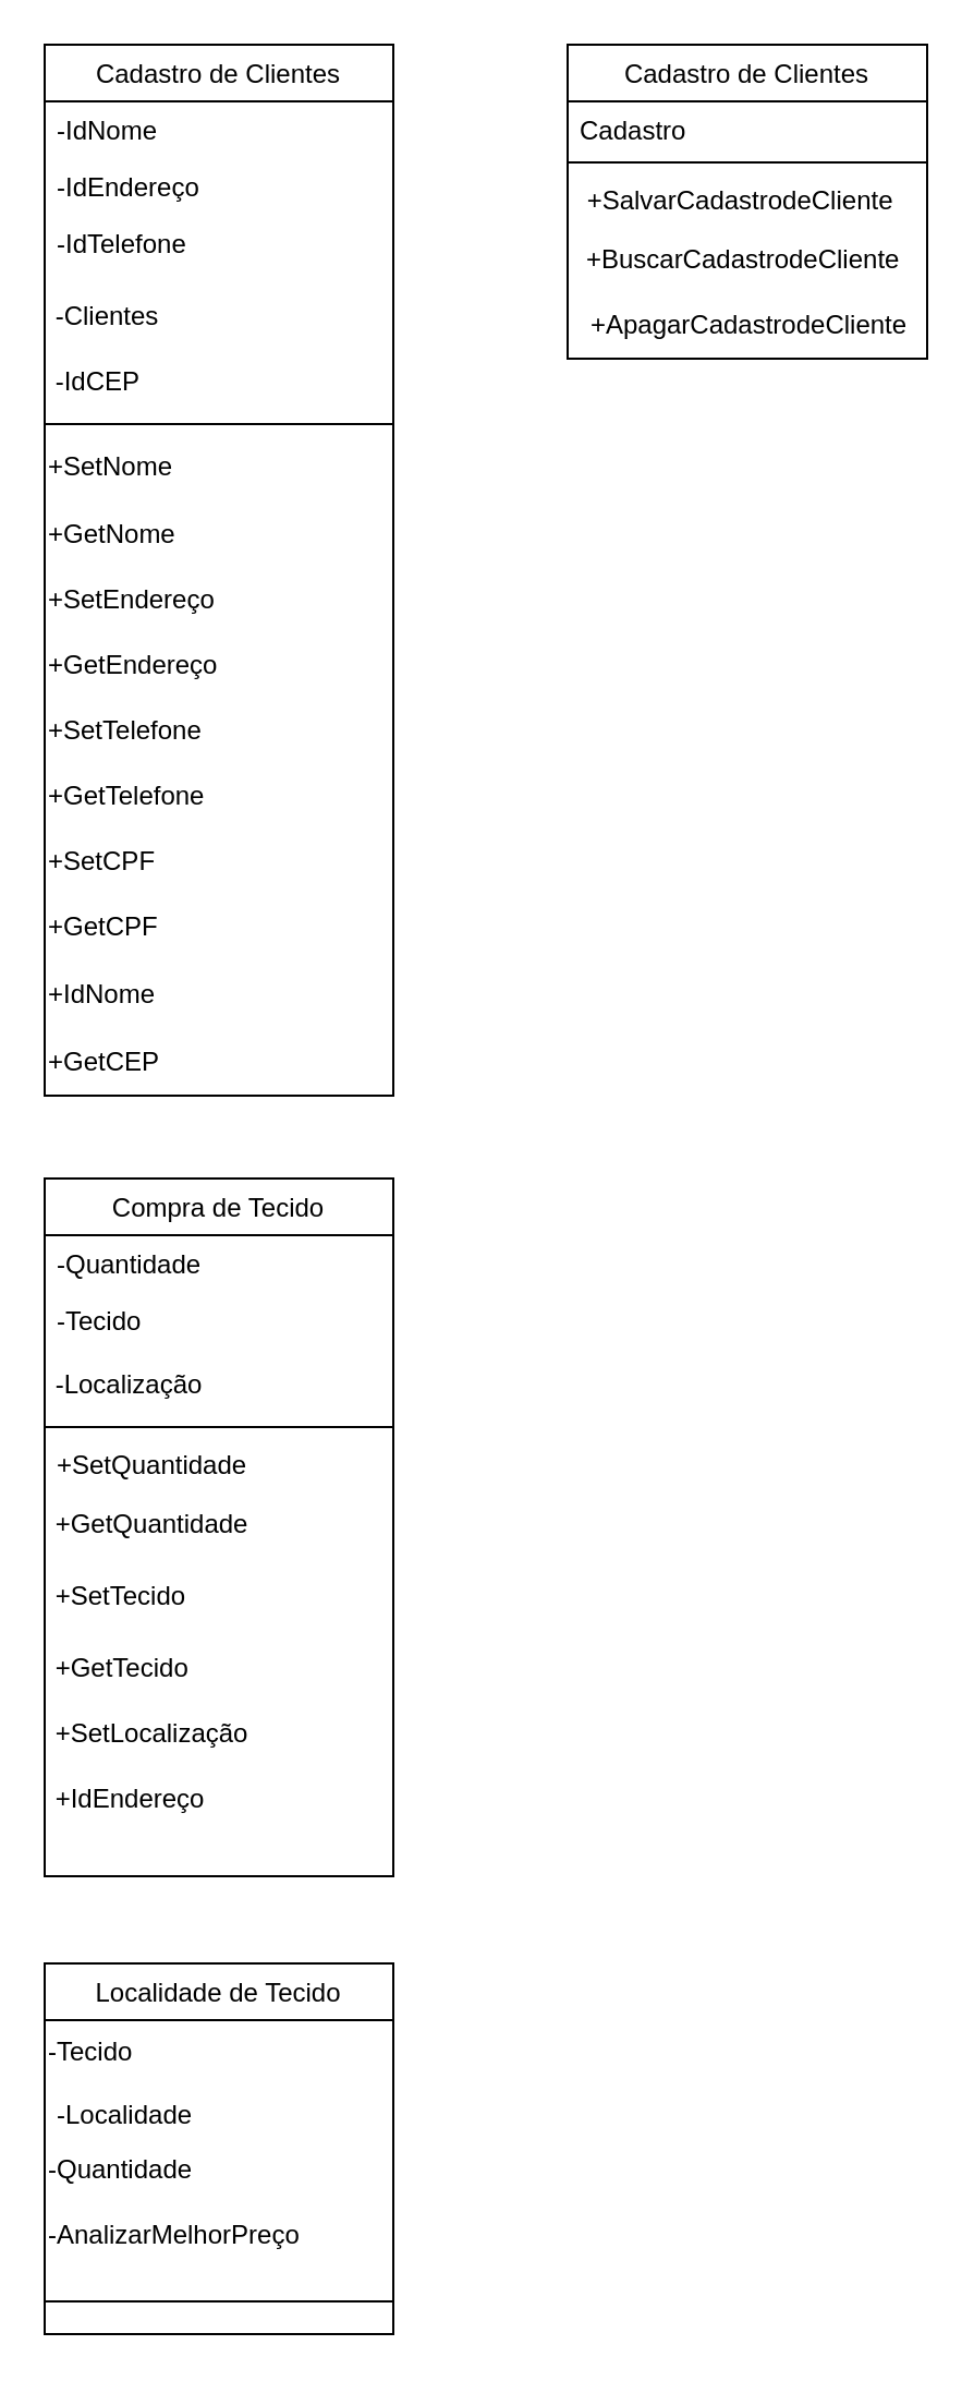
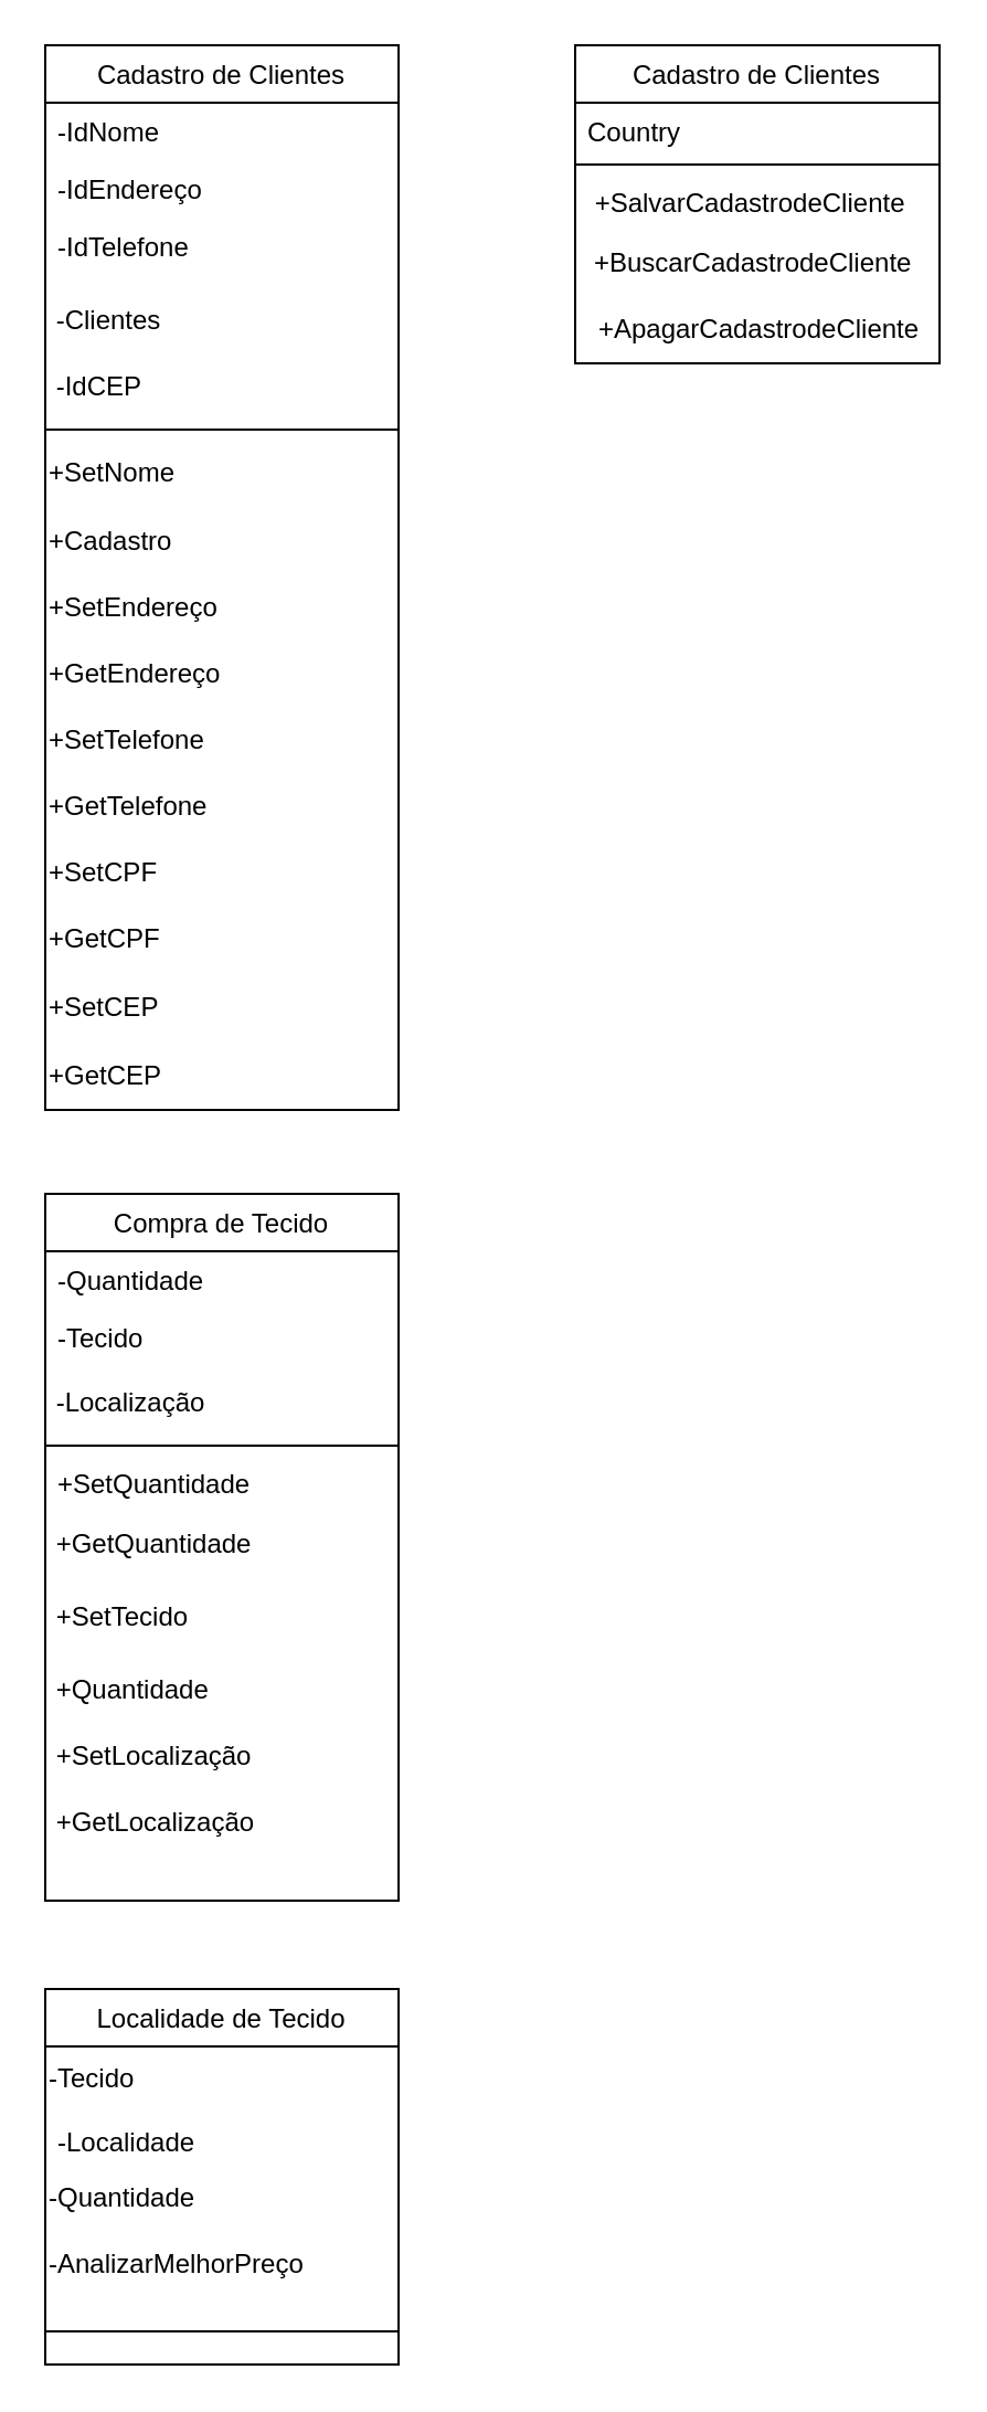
  <mxCell id="0" />
  <mxCell id="1" parent="0" />
  <mxCell id="2" value="Compra de Tecido" style="swimlane;fontStyle=0;align=center;verticalAlign=top;childLayout=stackLayout;horizontal=1;startSize=26;horizontalStack=0;resizeParent=1;resizeLast=0;collapsible=1;marginBottom=0;rounded=0;shadow=0;strokeWidth=1;" vertex="1" parent="1"><mxGeometry x="20" y="540" width="160" height="320" as="geometry"><mxRectangle x="130" y="380" width="160" height="26" as="alternateBounds" /></mxGeometry></mxCell>
  <mxCell id="3" value="-Quantidade" style="text;align=left;verticalAlign=top;spacingLeft=4;spacingRight=4;overflow=hidden;rotatable=0;points=[[0,0.5],[1,0.5]];portConstraint=eastwest;" vertex="1" parent="2"><mxGeometry y="26" width="160" height="26" as="geometry" /></mxCell>
  <mxCell id="4" value="-Tecido" style="text;align=left;verticalAlign=top;spacingLeft=4;spacingRight=4;overflow=hidden;rotatable=0;points=[[0,0.5],[1,0.5]];portConstraint=eastwest;rounded=0;shadow=0;html=0;" vertex="1" parent="2"><mxGeometry y="52" width="160" height="28" as="geometry" /></mxCell>
  <mxCell id="5" value="&amp;nbsp;-Localização" style="text;html=1;align=left;verticalAlign=middle;whiteSpace=wrap;rounded=0;" vertex="1" parent="2"><mxGeometry y="80" width="160" height="30" as="geometry" /></mxCell>
  <mxCell id="6" value="" style="line;html=1;strokeWidth=1;align=left;verticalAlign=middle;spacingTop=-1;spacingLeft=3;spacingRight=3;rotatable=0;labelPosition=right;points=[];portConstraint=eastwest;" vertex="1" parent="2"><mxGeometry y="110" width="160" height="8" as="geometry" /></mxCell>
  <mxCell id="7" value="+SetQuantidade" style="text;align=left;verticalAlign=top;spacingLeft=4;spacingRight=4;overflow=hidden;rotatable=0;points=[[0,0.5],[1,0.5]];portConstraint=eastwest;" vertex="1" parent="2"><mxGeometry y="118" width="160" height="26" as="geometry" /></mxCell>
  <mxCell id="8" value="&amp;nbsp;+GetQuantidade" style="text;html=1;align=left;verticalAlign=middle;whiteSpace=wrap;rounded=0;" vertex="1" parent="2"><mxGeometry y="144" width="160" height="30" as="geometry" /></mxCell>
  <mxCell id="9" value="&amp;nbsp;+SetTecido" style="text;html=1;align=left;verticalAlign=middle;whiteSpace=wrap;rounded=0;" vertex="1" parent="2"><mxGeometry y="174" width="160" height="36" as="geometry" /></mxCell>
- <mxCell id="10" value="&amp;nbsp;+GetTecido" style="text;html=1;align=left;verticalAlign=middle;whiteSpace=wrap;rounded=0;" vertex="1" parent="2"><mxGeometry y="210" width="160" height="30" as="geometry" /></mxCell>
+ <mxCell id="10" value="&amp;nbsp;+Quantidade" style="text;html=1;align=left;verticalAlign=middle;whiteSpace=wrap;rounded=0;" vertex="1" parent="2"><mxGeometry y="210" width="160" height="30" as="geometry" /></mxCell>
  <mxCell id="11" value="&amp;nbsp;+SetLocalização" style="text;html=1;align=left;verticalAlign=middle;whiteSpace=wrap;rounded=0;" vertex="1" parent="2"><mxGeometry y="240" width="160" height="30" as="geometry" /></mxCell>
- <mxCell id="12" value="&amp;nbsp;+IdEndereço" style="text;html=1;align=left;verticalAlign=middle;whiteSpace=wrap;rounded=0;" vertex="1" parent="2"><mxGeometry y="270" width="160" height="30" as="geometry" /></mxCell>
+ <mxCell id="12" value="&amp;nbsp;+GetLocalização" style="text;html=1;align=left;verticalAlign=middle;whiteSpace=wrap;rounded=0;" vertex="1" parent="2"><mxGeometry y="270" width="160" height="30" as="geometry" /></mxCell>
  <mxCell id="13" value="Localidade de Tecido" style="swimlane;fontStyle=0;align=center;verticalAlign=top;childLayout=stackLayout;horizontal=1;startSize=26;horizontalStack=0;resizeParent=1;resizeLast=0;collapsible=1;marginBottom=0;rounded=0;shadow=0;strokeWidth=1;" vertex="1" parent="1"><mxGeometry x="20" y="900" width="160" height="170" as="geometry"><mxRectangle x="340" y="380" width="170" height="26" as="alternateBounds" /></mxGeometry></mxCell>
  <mxCell id="14" value="-Tecido" style="text;html=1;align=left;verticalAlign=middle;whiteSpace=wrap;rounded=0;" vertex="1" parent="13"><mxGeometry y="26" width="160" height="30" as="geometry" /></mxCell>
  <mxCell id="15" value="-Localidade" style="text;align=left;verticalAlign=top;spacingLeft=4;spacingRight=4;overflow=hidden;rotatable=0;points=[[0,0.5],[1,0.5]];portConstraint=eastwest;" vertex="1" parent="13"><mxGeometry y="56" width="160" height="24" as="geometry" /></mxCell>
  <mxCell id="16" value="-Quantidade" style="text;html=1;align=left;verticalAlign=middle;whiteSpace=wrap;rounded=0;" vertex="1" parent="13"><mxGeometry y="80" width="160" height="30" as="geometry" /></mxCell>
  <mxCell id="17" value="-AnalizarMelhorPreço" style="text;html=1;align=left;verticalAlign=middle;whiteSpace=wrap;rounded=0;" vertex="1" parent="13"><mxGeometry y="110" width="160" height="30" as="geometry" /></mxCell>
  <mxCell id="18" value="" style="line;html=1;strokeWidth=1;align=left;verticalAlign=middle;spacingTop=-1;spacingLeft=3;spacingRight=3;rotatable=0;labelPosition=right;points=[];portConstraint=eastwest;" vertex="1" parent="13"><mxGeometry y="140" width="160" height="30" as="geometry" /></mxCell>
  <mxCell id="19" value="Cadastro de Clientes" style="swimlane;fontStyle=0;align=center;verticalAlign=top;childLayout=stackLayout;horizontal=1;startSize=26;horizontalStack=0;resizeParent=1;resizeLast=0;collapsible=1;marginBottom=0;rounded=0;shadow=0;strokeWidth=1;" vertex="1" parent="1"><mxGeometry x="260" y="20" width="165" height="144" as="geometry"><mxRectangle x="550" y="140" width="160" height="26" as="alternateBounds" /></mxGeometry></mxCell>
- <mxCell id="20" value="Cadastro" style="text;align=left;verticalAlign=top;spacingLeft=4;spacingRight=4;overflow=hidden;rotatable=0;points=[[0,0.5],[1,0.5]];portConstraint=eastwest;rounded=0;shadow=0;html=0;" vertex="1" parent="19"><mxGeometry y="26" width="165" height="24" as="geometry" /></mxCell>
+ <mxCell id="20" value="Country" style="text;align=left;verticalAlign=top;spacingLeft=4;spacingRight=4;overflow=hidden;rotatable=0;points=[[0,0.5],[1,0.5]];portConstraint=eastwest;rounded=0;shadow=0;html=0;" vertex="1" parent="19"><mxGeometry y="26" width="165" height="24" as="geometry" /></mxCell>
  <mxCell id="21" value="" style="line;html=1;strokeWidth=1;align=left;verticalAlign=middle;spacingTop=-1;spacingLeft=3;spacingRight=3;rotatable=0;labelPosition=right;points=[];portConstraint=eastwest;" vertex="1" parent="19"><mxGeometry y="50" width="165" height="8" as="geometry" /></mxCell>
  <mxCell id="22" value=" +SalvarCadastrodeCliente" style="text;align=left;verticalAlign=top;spacingLeft=4;spacingRight=4;overflow=hidden;rotatable=0;points=[[0,0.5],[1,0.5]];portConstraint=eastwest;" vertex="1" parent="19"><mxGeometry y="58" width="165" height="26" as="geometry" /></mxCell>
  <mxCell id="23" value="+BuscarCadastrodeCliente&amp;nbsp;" style="text;html=1;align=center;verticalAlign=middle;whiteSpace=wrap;rounded=0;" vertex="1" parent="19"><mxGeometry y="84" width="165" height="30" as="geometry" /></mxCell>
  <mxCell id="24" value="+ApagarCadastrodeCliente" style="text;html=1;align=center;verticalAlign=middle;resizable=0;points=[];autosize=1;strokeColor=none;fillColor=none;" vertex="1" parent="19"><mxGeometry y="114" width="165" height="30" as="geometry" /></mxCell>
  <mxCell id="25" value="Cadastro de Clientes" style="swimlane;fontStyle=0;align=center;verticalAlign=top;childLayout=stackLayout;horizontal=1;startSize=26;horizontalStack=0;resizeParent=1;resizeLast=0;collapsible=1;marginBottom=0;rounded=0;shadow=0;strokeWidth=1;" vertex="1" parent="1"><mxGeometry x="20" y="20" width="160" height="482" as="geometry"><mxRectangle x="550" y="140" width="160" height="26" as="alternateBounds" /></mxGeometry></mxCell>
  <mxCell id="26" value="-IdNome" style="text;align=left;verticalAlign=top;spacingLeft=4;spacingRight=4;overflow=hidden;rotatable=0;points=[[0,0.5],[1,0.5]];portConstraint=eastwest;" vertex="1" parent="25"><mxGeometry y="26" width="160" height="26" as="geometry" /></mxCell>
  <mxCell id="27" value="-IdEndereço" style="text;align=left;verticalAlign=top;spacingLeft=4;spacingRight=4;overflow=hidden;rotatable=0;points=[[0,0.5],[1,0.5]];portConstraint=eastwest;rounded=0;shadow=0;html=0;" vertex="1" parent="25"><mxGeometry y="52" width="160" height="26" as="geometry" /></mxCell>
  <mxCell id="28" value="-IdTelefone" style="text;align=left;verticalAlign=top;spacingLeft=4;spacingRight=4;overflow=hidden;rotatable=0;points=[[0,0.5],[1,0.5]];portConstraint=eastwest;rounded=0;shadow=0;html=0;" vertex="1" parent="25"><mxGeometry y="78" width="160" height="32" as="geometry" /></mxCell>
  <mxCell id="29" value="&lt;div style=&quot;&quot;&gt;&lt;span style=&quot;background-color: initial;&quot;&gt;&amp;nbsp;-Clientes&lt;/span&gt;&lt;/div&gt;" style="text;html=1;align=left;verticalAlign=middle;whiteSpace=wrap;rounded=0;" vertex="1" parent="25"><mxGeometry y="110" width="160" height="30" as="geometry" /></mxCell>
  <mxCell id="30" value="&amp;nbsp;-IdCEP" style="text;html=1;align=left;verticalAlign=middle;whiteSpace=wrap;rounded=0;" vertex="1" parent="25"><mxGeometry y="140" width="160" height="30" as="geometry" /></mxCell>
  <mxCell id="31" value="" style="line;html=1;strokeWidth=1;align=left;verticalAlign=middle;spacingTop=-1;spacingLeft=3;spacingRight=3;rotatable=0;labelPosition=right;points=[];portConstraint=eastwest;" vertex="1" parent="25"><mxGeometry y="170" width="160" height="8" as="geometry" /></mxCell>
  <mxCell id="32" value="+SetNome" style="text;html=1;align=left;verticalAlign=middle;whiteSpace=wrap;rounded=0;" vertex="1" parent="25"><mxGeometry y="178" width="160" height="32" as="geometry" /></mxCell>
- <mxCell id="33" value="+GetNome" style="text;html=1;align=left;verticalAlign=middle;whiteSpace=wrap;rounded=0;" vertex="1" parent="25"><mxGeometry y="210" width="160" height="30" as="geometry" /></mxCell>
+ <mxCell id="33" value="+Cadastro" style="text;html=1;align=left;verticalAlign=middle;whiteSpace=wrap;rounded=0;" vertex="1" parent="25"><mxGeometry y="210" width="160" height="30" as="geometry" /></mxCell>
  <mxCell id="34" value="+SetEndereço" style="text;html=1;align=left;verticalAlign=middle;whiteSpace=wrap;rounded=0;" vertex="1" parent="25"><mxGeometry y="240" width="160" height="30" as="geometry" /></mxCell>
  <mxCell id="35" value="+GetEndereço" style="text;html=1;align=left;verticalAlign=middle;whiteSpace=wrap;rounded=0;" vertex="1" parent="25"><mxGeometry y="270" width="160" height="30" as="geometry" /></mxCell>
  <mxCell id="36" value="+SetTelefone" style="text;html=1;align=left;verticalAlign=middle;whiteSpace=wrap;rounded=0;" vertex="1" parent="25"><mxGeometry y="300" width="160" height="30" as="geometry" /></mxCell>
  <mxCell id="37" value="+GetTelefone" style="text;html=1;align=left;verticalAlign=middle;whiteSpace=wrap;rounded=0;" vertex="1" parent="25"><mxGeometry y="330" width="160" height="30" as="geometry" /></mxCell>
  <mxCell id="38" value="+SetCPF" style="text;html=1;align=left;verticalAlign=middle;whiteSpace=wrap;rounded=0;" vertex="1" parent="25"><mxGeometry y="360" width="160" height="30" as="geometry" /></mxCell>
  <mxCell id="39" value="+GetCPF" style="text;html=1;align=left;verticalAlign=middle;whiteSpace=wrap;rounded=0;" vertex="1" parent="25"><mxGeometry y="390" width="160" height="30" as="geometry" /></mxCell>
- <mxCell id="40" value="+IdNome" style="text;html=1;align=left;verticalAlign=middle;whiteSpace=wrap;rounded=0;" vertex="1" parent="25"><mxGeometry y="420" width="160" height="32" as="geometry" /></mxCell>
+ <mxCell id="40" value="+SetCEP" style="text;html=1;align=left;verticalAlign=middle;whiteSpace=wrap;rounded=0;" vertex="1" parent="25"><mxGeometry y="420" width="160" height="32" as="geometry" /></mxCell>
  <mxCell id="41" value="+GetCEP" style="text;html=1;align=left;verticalAlign=middle;whiteSpace=wrap;rounded=0;" vertex="1" parent="25"><mxGeometry y="452" width="160" height="30" as="geometry" /></mxCell>
